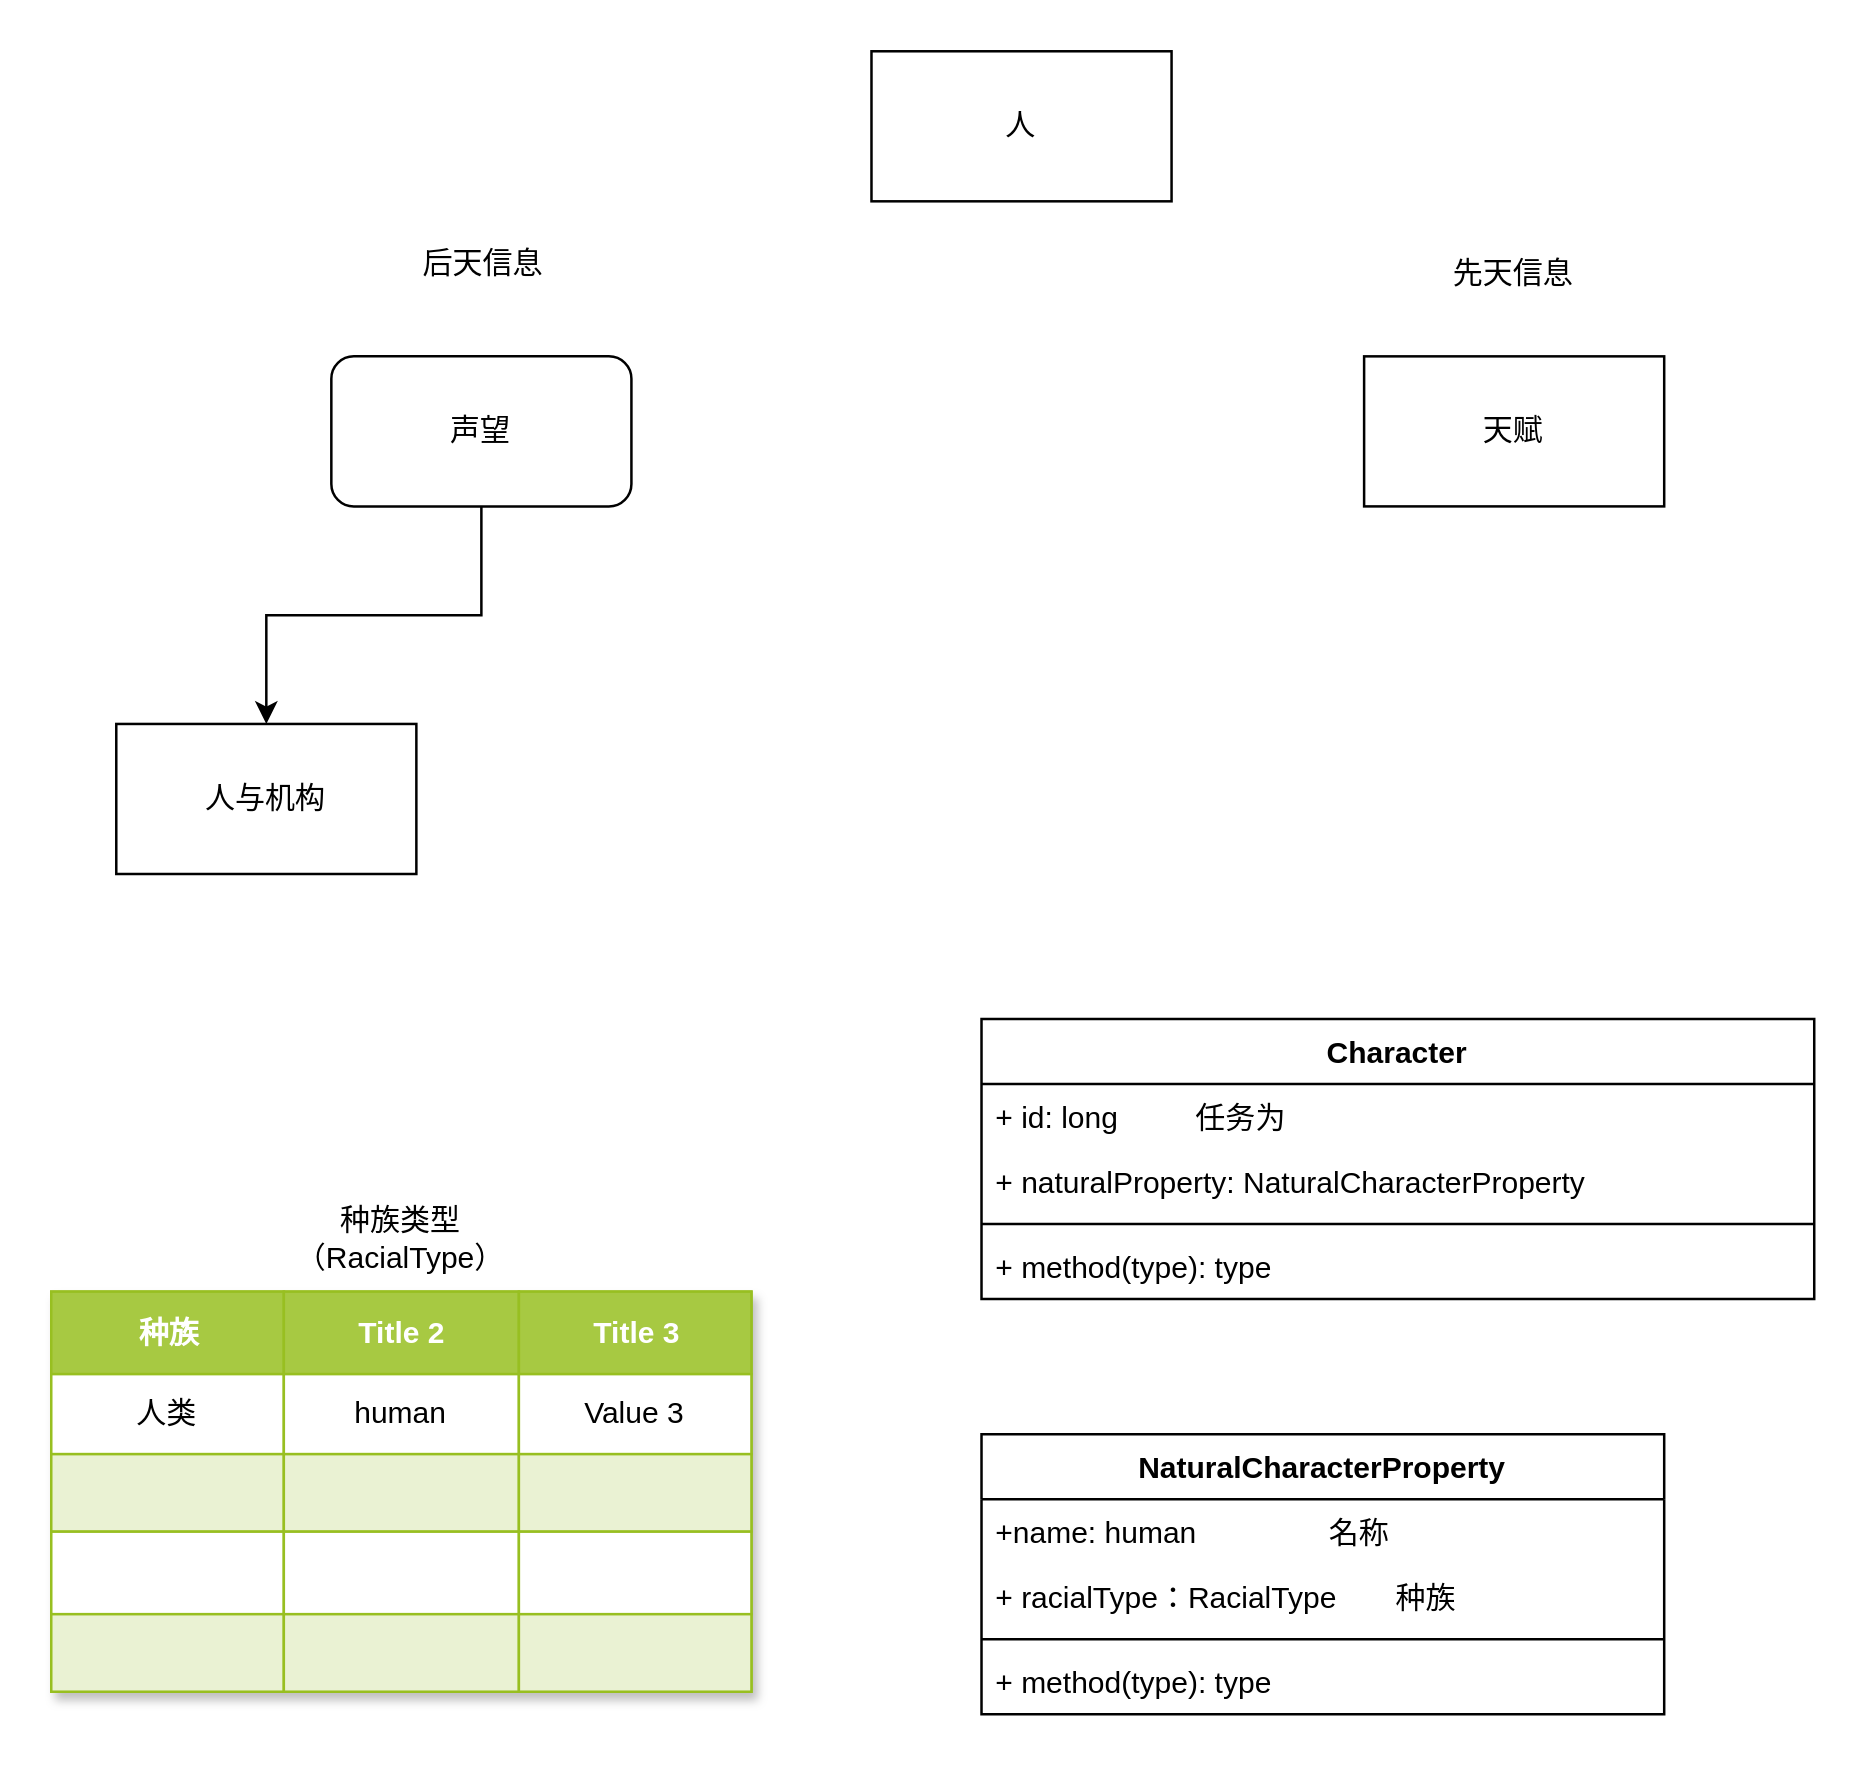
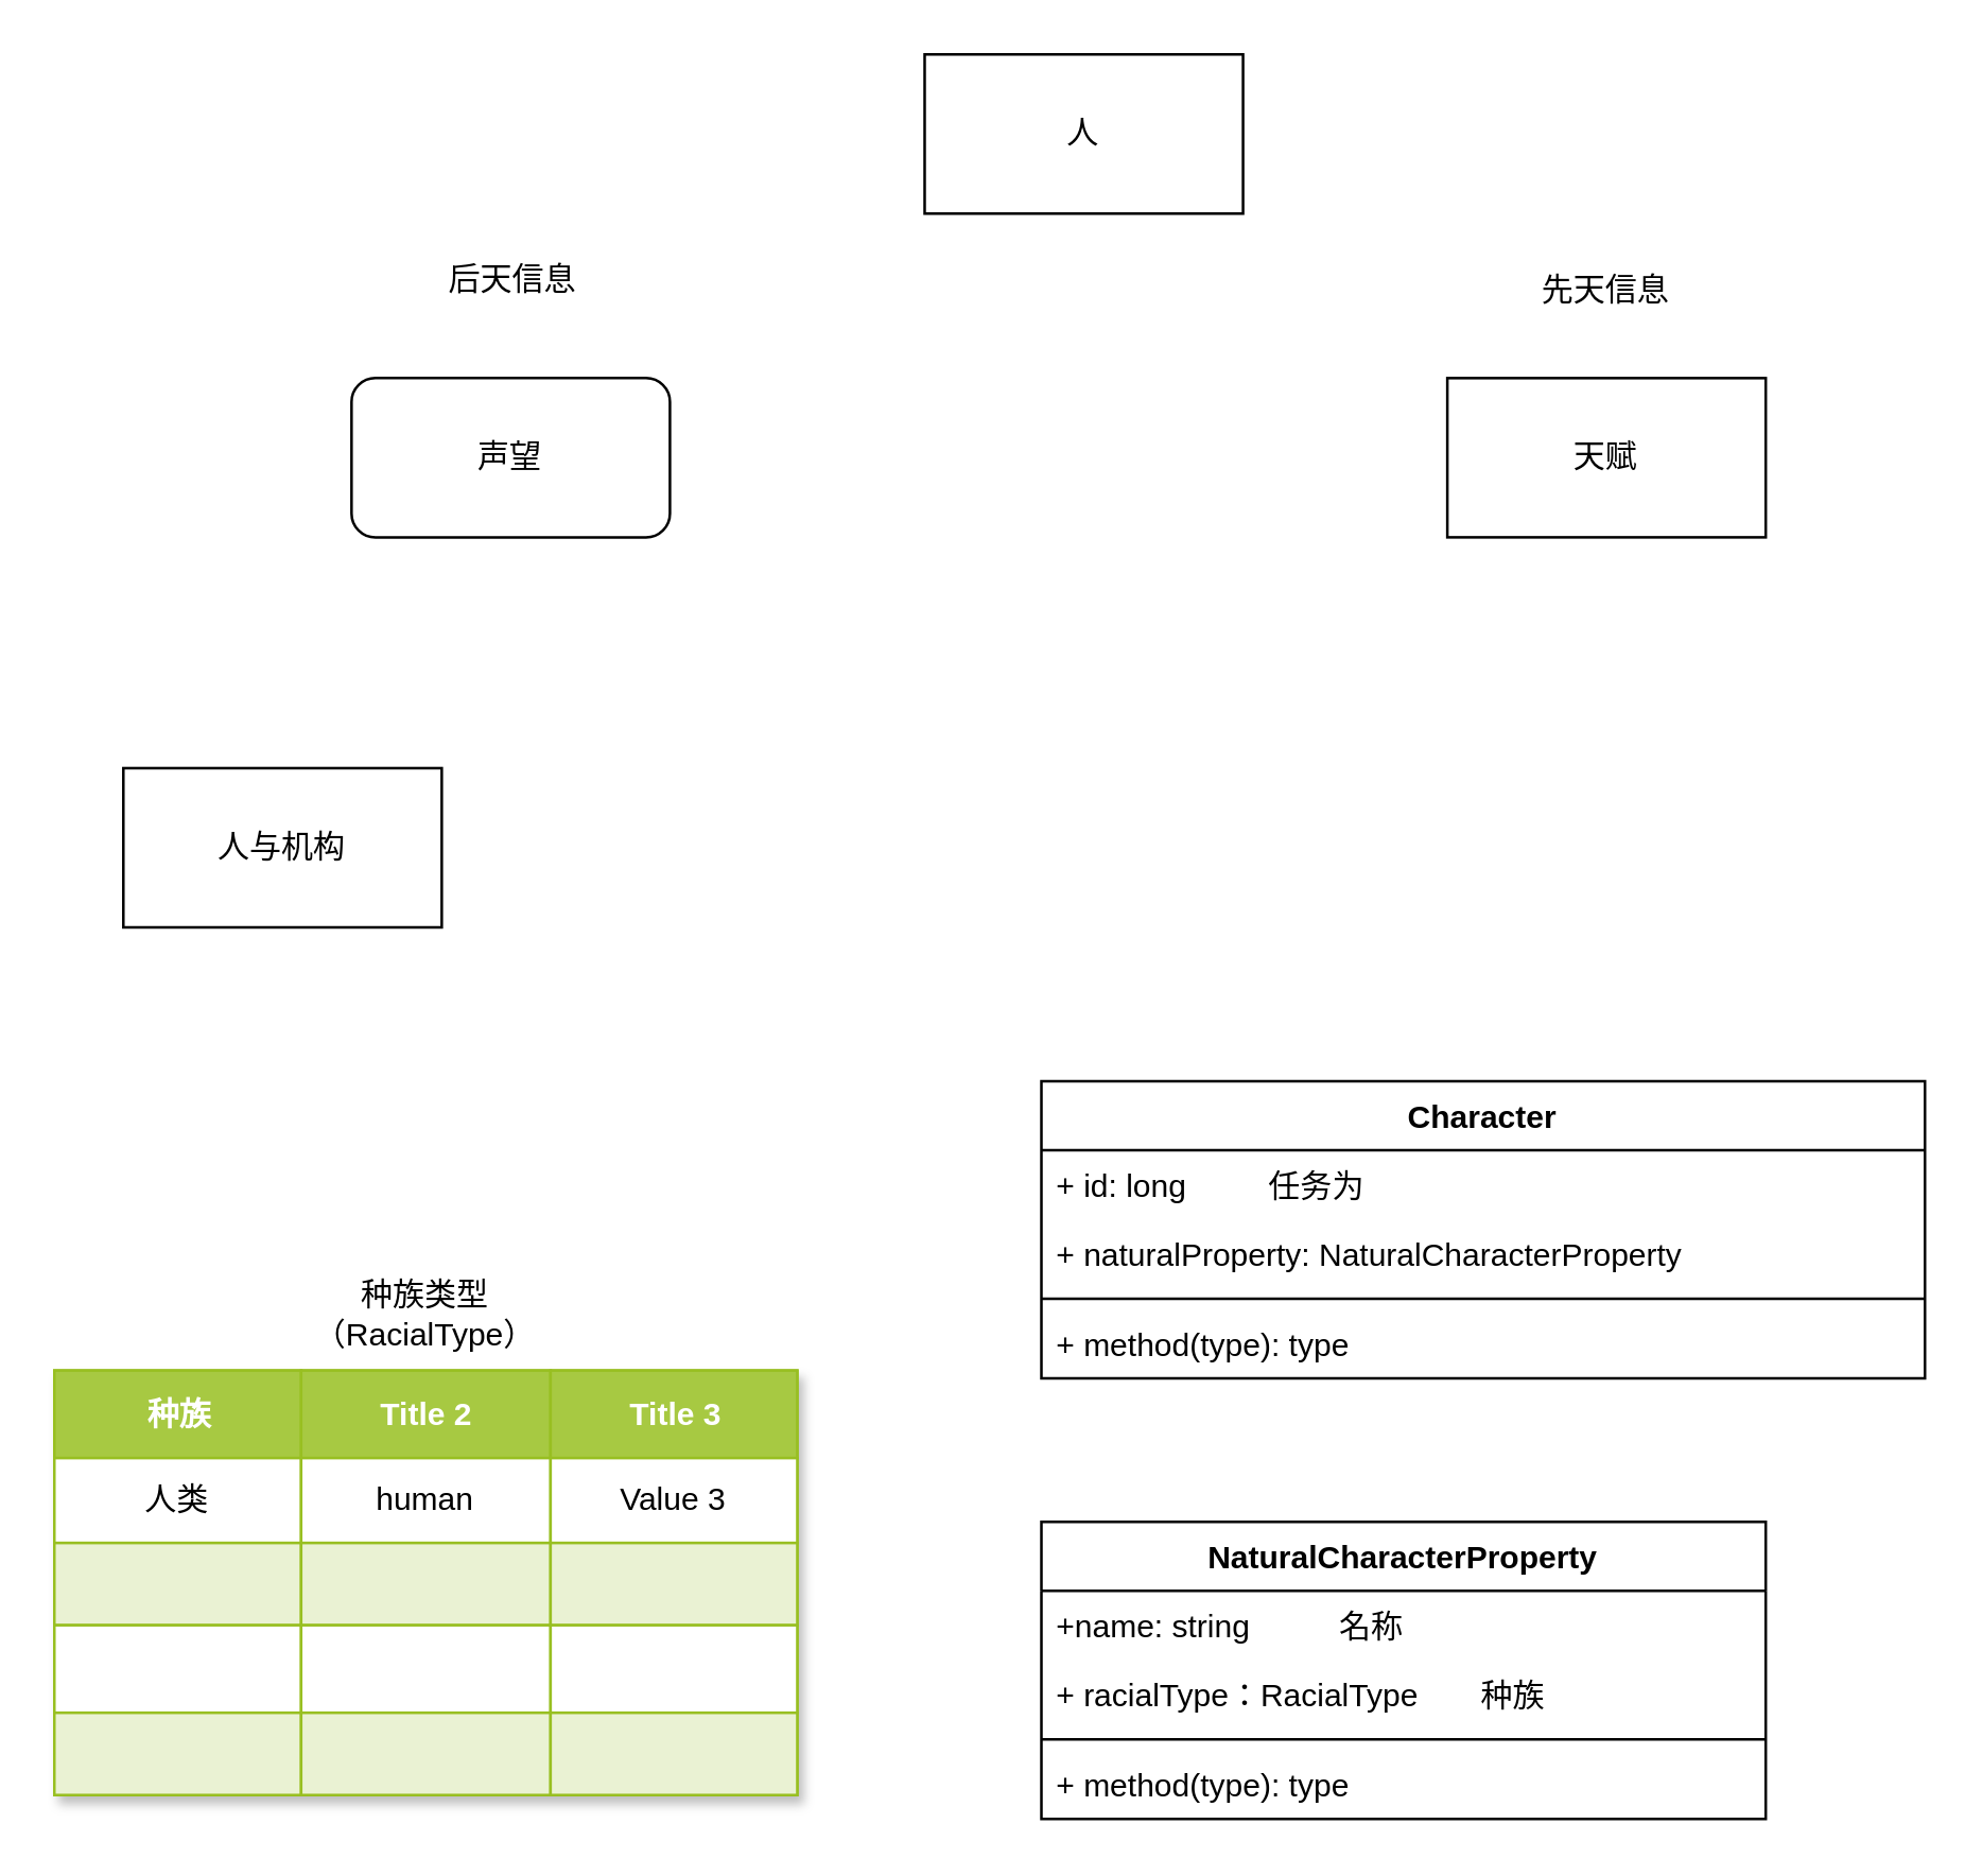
  <mxCell id="0" />
  <mxCell id="1" parent="0" />
  <mxCell id="2" value="人" style="rounded=0;whiteSpace=wrap;html=1;" vertex="1" parent="1"><mxGeometry x="348" y="20" width="120" height="60" as="geometry" /></mxCell>
- <mxCell id="3" style="edgeStyle=orthogonalEdgeStyle;rounded=0;orthogonalLoop=1;jettySize=auto;html=1;exitX=0.5;exitY=1;exitDx=0;exitDy=0;" edge="1" parent="1" source="4" target="8"><mxGeometry relative="1" as="geometry" /></mxCell>
  <mxCell id="4" value="声望" style="whiteSpace=wrap;html=1;rounded=1;" vertex="1" parent="1"><mxGeometry x="132" y="142" width="120" height="60" as="geometry" /></mxCell>
  <mxCell id="5" value="天赋" style="rounded=0;whiteSpace=wrap;html=1;" vertex="1" parent="1"><mxGeometry x="545" y="142" width="120" height="60" as="geometry" /></mxCell>
  <mxCell id="6" value="先天信息" style="text;html=1;strokeColor=none;fillColor=none;align=center;verticalAlign=middle;whiteSpace=wrap;rounded=0;" vertex="1" parent="1"><mxGeometry x="575" y="94" width="60" height="30" as="geometry" /></mxCell>
  <mxCell id="7" value="后天信息" style="text;html=1;strokeColor=none;fillColor=none;align=center;verticalAlign=middle;whiteSpace=wrap;rounded=0;" vertex="1" parent="1"><mxGeometry x="163" y="90" width="60" height="30" as="geometry" /></mxCell>
  <mxCell id="8" value="人与机构" style="rounded=0;whiteSpace=wrap;html=1;" vertex="1" parent="1"><mxGeometry x="46" y="289" width="120" height="60" as="geometry" /></mxCell>
  <mxCell id="9" value="Character" style="swimlane;fontStyle=1;align=center;verticalAlign=top;childLayout=stackLayout;horizontal=1;startSize=26;horizontalStack=0;resizeParent=1;resizeParentMax=0;resizeLast=0;collapsible=1;marginBottom=0;whiteSpace=wrap;html=1;" vertex="1" parent="1"><mxGeometry x="392" y="407" width="333" height="112" as="geometry" /></mxCell>
  <mxCell id="10" value="+ id: long&lt;span style=&quot;white-space: pre;&quot;&gt;&#09;&lt;/span&gt;&lt;span style=&quot;white-space: pre;&quot;&gt;&#09;&lt;/span&gt;任务为" style="text;strokeColor=none;fillColor=none;align=left;verticalAlign=top;spacingLeft=4;spacingRight=4;overflow=hidden;rotatable=0;points=[[0,0.5],[1,0.5]];portConstraint=eastwest;whiteSpace=wrap;html=1;" vertex="1" parent="9"><mxGeometry y="26" width="333" height="26" as="geometry" /></mxCell>
  <mxCell id="11" value="+ naturalProperty:&amp;nbsp;NaturalCharacterProperty" style="text;strokeColor=none;fillColor=none;align=left;verticalAlign=top;spacingLeft=4;spacingRight=4;overflow=hidden;rotatable=0;points=[[0,0.5],[1,0.5]];portConstraint=eastwest;whiteSpace=wrap;html=1;" vertex="1" parent="9"><mxGeometry y="52" width="333" height="26" as="geometry" /></mxCell>
  <mxCell id="12" value="" style="line;strokeWidth=1;fillColor=none;align=left;verticalAlign=middle;spacingTop=-1;spacingLeft=3;spacingRight=3;rotatable=0;labelPosition=right;points=[];portConstraint=eastwest;strokeColor=inherit;" vertex="1" parent="9"><mxGeometry y="78" width="333" height="8" as="geometry" /></mxCell>
  <mxCell id="13" value="+ method(type): type" style="text;strokeColor=none;fillColor=none;align=left;verticalAlign=top;spacingLeft=4;spacingRight=4;overflow=hidden;rotatable=0;points=[[0,0.5],[1,0.5]];portConstraint=eastwest;whiteSpace=wrap;html=1;" vertex="1" parent="9"><mxGeometry y="86" width="333" height="26" as="geometry" /></mxCell>
  <mxCell id="14" value="NaturalCharacterProperty" style="swimlane;fontStyle=1;align=center;verticalAlign=top;childLayout=stackLayout;horizontal=1;startSize=26;horizontalStack=0;resizeParent=1;resizeParentMax=0;resizeLast=0;collapsible=1;marginBottom=0;whiteSpace=wrap;html=1;" vertex="1" parent="1"><mxGeometry x="392" y="573" width="273" height="112" as="geometry" /></mxCell>
- <mxCell id="15" value="+name: human&lt;span style=&quot;white-space: pre;&quot;&gt;&#09;&lt;/span&gt;&lt;span style=&quot;white-space: pre;&quot;&gt;&#09;&lt;/span&gt;名称" style="text;strokeColor=none;fillColor=none;align=left;verticalAlign=top;spacingLeft=4;spacingRight=4;overflow=hidden;rotatable=0;points=[[0,0.5],[1,0.5]];portConstraint=eastwest;whiteSpace=wrap;html=1;" vertex="1" parent="14"><mxGeometry y="26" width="273" height="26" as="geometry" /></mxCell>
+ <mxCell id="15" value="+name: string&lt;span style=&quot;white-space: pre;&quot;&gt;&#09;&lt;/span&gt;&lt;span style=&quot;white-space: pre;&quot;&gt;&#09;&lt;/span&gt;名称" style="text;strokeColor=none;fillColor=none;align=left;verticalAlign=top;spacingLeft=4;spacingRight=4;overflow=hidden;rotatable=0;points=[[0,0.5],[1,0.5]];portConstraint=eastwest;whiteSpace=wrap;html=1;" vertex="1" parent="14"><mxGeometry y="26" width="273" height="26" as="geometry" /></mxCell>
  <mxCell id="16" value="+ racialType：RacialType&lt;span style=&quot;white-space: pre;&quot;&gt;&#09;&lt;/span&gt;种族" style="text;strokeColor=none;fillColor=none;align=left;verticalAlign=top;spacingLeft=4;spacingRight=4;overflow=hidden;rotatable=0;points=[[0,0.5],[1,0.5]];portConstraint=eastwest;whiteSpace=wrap;html=1;" vertex="1" parent="14"><mxGeometry y="52" width="273" height="26" as="geometry" /></mxCell>
  <mxCell id="17" value="" style="line;strokeWidth=1;fillColor=none;align=left;verticalAlign=middle;spacingTop=-1;spacingLeft=3;spacingRight=3;rotatable=0;labelPosition=right;points=[];portConstraint=eastwest;strokeColor=inherit;" vertex="1" parent="14"><mxGeometry y="78" width="273" height="8" as="geometry" /></mxCell>
  <mxCell id="18" value="+ method(type): type" style="text;strokeColor=none;fillColor=none;align=left;verticalAlign=top;spacingLeft=4;spacingRight=4;overflow=hidden;rotatable=0;points=[[0,0.5],[1,0.5]];portConstraint=eastwest;whiteSpace=wrap;html=1;" vertex="1" parent="14"><mxGeometry y="86" width="273" height="26" as="geometry" /></mxCell>
  <mxCell id="19" value="" style="group" vertex="1" connectable="0" parent="1"><mxGeometry x="20" y="480" width="280" height="196" as="geometry" /></mxCell>
  <mxCell id="20" value="Assets" style="childLayout=tableLayout;recursiveResize=0;strokeColor=#98bf21;fillColor=#A7C942;shadow=1;" vertex="1" parent="19"><mxGeometry y="36" width="280" height="160" as="geometry" /></mxCell>
  <mxCell id="21" style="shape=tableRow;horizontal=0;startSize=0;swimlaneHead=0;swimlaneBody=0;top=0;left=0;bottom=0;right=0;dropTarget=0;collapsible=0;recursiveResize=0;expand=0;fontStyle=0;strokeColor=inherit;fillColor=#ffffff;" vertex="1" parent="20"><mxGeometry width="280" height="33" as="geometry" /></mxCell>
  <mxCell id="22" value="种族" style="connectable=0;recursiveResize=0;strokeColor=inherit;fillColor=#A7C942;align=center;fontStyle=1;fontColor=#FFFFFF;html=1;" vertex="1" parent="21"><mxGeometry width="93" height="33" as="geometry"><mxRectangle width="93" height="33" as="alternateBounds" /></mxGeometry></mxCell>
  <mxCell id="23" value="Title 2" style="connectable=0;recursiveResize=0;strokeColor=inherit;fillColor=#A7C942;align=center;fontStyle=1;fontColor=#FFFFFF;html=1;" vertex="1" parent="21"><mxGeometry x="93" width="94" height="33" as="geometry"><mxRectangle width="94" height="33" as="alternateBounds" /></mxGeometry></mxCell>
  <mxCell id="24" value="Title 3" style="connectable=0;recursiveResize=0;strokeColor=inherit;fillColor=#A7C942;align=center;fontStyle=1;fontColor=#FFFFFF;html=1;" vertex="1" parent="21"><mxGeometry x="187" width="93" height="33" as="geometry"><mxRectangle width="93" height="33" as="alternateBounds" /></mxGeometry></mxCell>
  <mxCell id="25" value="" style="shape=tableRow;horizontal=0;startSize=0;swimlaneHead=0;swimlaneBody=0;top=0;left=0;bottom=0;right=0;dropTarget=0;collapsible=0;recursiveResize=0;expand=0;fontStyle=0;strokeColor=inherit;fillColor=#ffffff;" vertex="1" parent="20"><mxGeometry y="33" width="280" height="32" as="geometry" /></mxCell>
  <mxCell id="26" value="人类" style="connectable=0;recursiveResize=0;strokeColor=inherit;fillColor=inherit;align=center;whiteSpace=wrap;html=1;" vertex="1" parent="25"><mxGeometry width="93" height="32" as="geometry"><mxRectangle width="93" height="32" as="alternateBounds" /></mxGeometry></mxCell>
  <mxCell id="27" value="human" style="connectable=0;recursiveResize=0;strokeColor=inherit;fillColor=inherit;align=center;whiteSpace=wrap;html=1;" vertex="1" parent="25"><mxGeometry x="93" width="94" height="32" as="geometry"><mxRectangle width="94" height="32" as="alternateBounds" /></mxGeometry></mxCell>
  <mxCell id="28" value="Value 3" style="connectable=0;recursiveResize=0;strokeColor=inherit;fillColor=inherit;align=center;whiteSpace=wrap;html=1;" vertex="1" parent="25"><mxGeometry x="187" width="93" height="32" as="geometry"><mxRectangle width="93" height="32" as="alternateBounds" /></mxGeometry></mxCell>
  <mxCell id="29" value="" style="shape=tableRow;horizontal=0;startSize=0;swimlaneHead=0;swimlaneBody=0;top=0;left=0;bottom=0;right=0;dropTarget=0;collapsible=0;recursiveResize=0;expand=0;fontStyle=1;strokeColor=inherit;fillColor=#EAF2D3;" vertex="1" parent="20"><mxGeometry y="65" width="280" height="31" as="geometry" /></mxCell>
  <mxCell id="30" value="" style="connectable=0;recursiveResize=0;strokeColor=inherit;fillColor=inherit;whiteSpace=wrap;html=1;" vertex="1" parent="29"><mxGeometry width="93" height="31" as="geometry"><mxRectangle width="93" height="31" as="alternateBounds" /></mxGeometry></mxCell>
  <mxCell id="31" value="" style="connectable=0;recursiveResize=0;strokeColor=inherit;fillColor=inherit;whiteSpace=wrap;html=1;" vertex="1" parent="29"><mxGeometry x="93" width="94" height="31" as="geometry"><mxRectangle width="94" height="31" as="alternateBounds" /></mxGeometry></mxCell>
  <mxCell id="32" value="" style="connectable=0;recursiveResize=0;strokeColor=inherit;fillColor=inherit;whiteSpace=wrap;html=1;" vertex="1" parent="29"><mxGeometry x="187" width="93" height="31" as="geometry"><mxRectangle width="93" height="31" as="alternateBounds" /></mxGeometry></mxCell>
  <mxCell id="33" value="" style="shape=tableRow;horizontal=0;startSize=0;swimlaneHead=0;swimlaneBody=0;top=0;left=0;bottom=0;right=0;dropTarget=0;collapsible=0;recursiveResize=0;expand=0;fontStyle=0;strokeColor=inherit;fillColor=#ffffff;" vertex="1" parent="20"><mxGeometry y="96" width="280" height="33" as="geometry" /></mxCell>
  <mxCell id="34" value="" style="connectable=0;recursiveResize=0;strokeColor=inherit;fillColor=inherit;fontStyle=0;align=center;whiteSpace=wrap;html=1;" vertex="1" parent="33"><mxGeometry width="93" height="33" as="geometry"><mxRectangle width="93" height="33" as="alternateBounds" /></mxGeometry></mxCell>
  <mxCell id="35" value="" style="connectable=0;recursiveResize=0;strokeColor=inherit;fillColor=inherit;fontStyle=0;align=center;whiteSpace=wrap;html=1;" vertex="1" parent="33"><mxGeometry x="93" width="94" height="33" as="geometry"><mxRectangle width="94" height="33" as="alternateBounds" /></mxGeometry></mxCell>
  <mxCell id="36" value="" style="connectable=0;recursiveResize=0;strokeColor=inherit;fillColor=inherit;fontStyle=0;align=center;whiteSpace=wrap;html=1;" vertex="1" parent="33"><mxGeometry x="187" width="93" height="33" as="geometry"><mxRectangle width="93" height="33" as="alternateBounds" /></mxGeometry></mxCell>
  <mxCell id="37" value="" style="shape=tableRow;horizontal=0;startSize=0;swimlaneHead=0;swimlaneBody=0;top=0;left=0;bottom=0;right=0;dropTarget=0;collapsible=0;recursiveResize=0;expand=0;fontStyle=1;strokeColor=inherit;fillColor=#EAF2D3;" vertex="1" parent="20"><mxGeometry y="129" width="280" height="31" as="geometry" /></mxCell>
  <mxCell id="38" value="" style="connectable=0;recursiveResize=0;strokeColor=inherit;fillColor=inherit;whiteSpace=wrap;html=1;" vertex="1" parent="37"><mxGeometry width="93" height="31" as="geometry"><mxRectangle width="93" height="31" as="alternateBounds" /></mxGeometry></mxCell>
  <mxCell id="39" value="" style="connectable=0;recursiveResize=0;strokeColor=inherit;fillColor=inherit;whiteSpace=wrap;html=1;" vertex="1" parent="37"><mxGeometry x="93" width="94" height="31" as="geometry"><mxRectangle width="94" height="31" as="alternateBounds" /></mxGeometry></mxCell>
  <mxCell id="40" value="" style="connectable=0;recursiveResize=0;strokeColor=inherit;fillColor=inherit;whiteSpace=wrap;html=1;" vertex="1" parent="37"><mxGeometry x="187" width="93" height="31" as="geometry"><mxRectangle width="93" height="31" as="alternateBounds" /></mxGeometry></mxCell>
  <mxCell id="41" value="种族类型（RacialType）" style="text;html=1;strokeColor=none;fillColor=none;align=center;verticalAlign=middle;whiteSpace=wrap;rounded=0;" vertex="1" parent="19"><mxGeometry x="78" width="124" height="30" as="geometry" /></mxCell>
